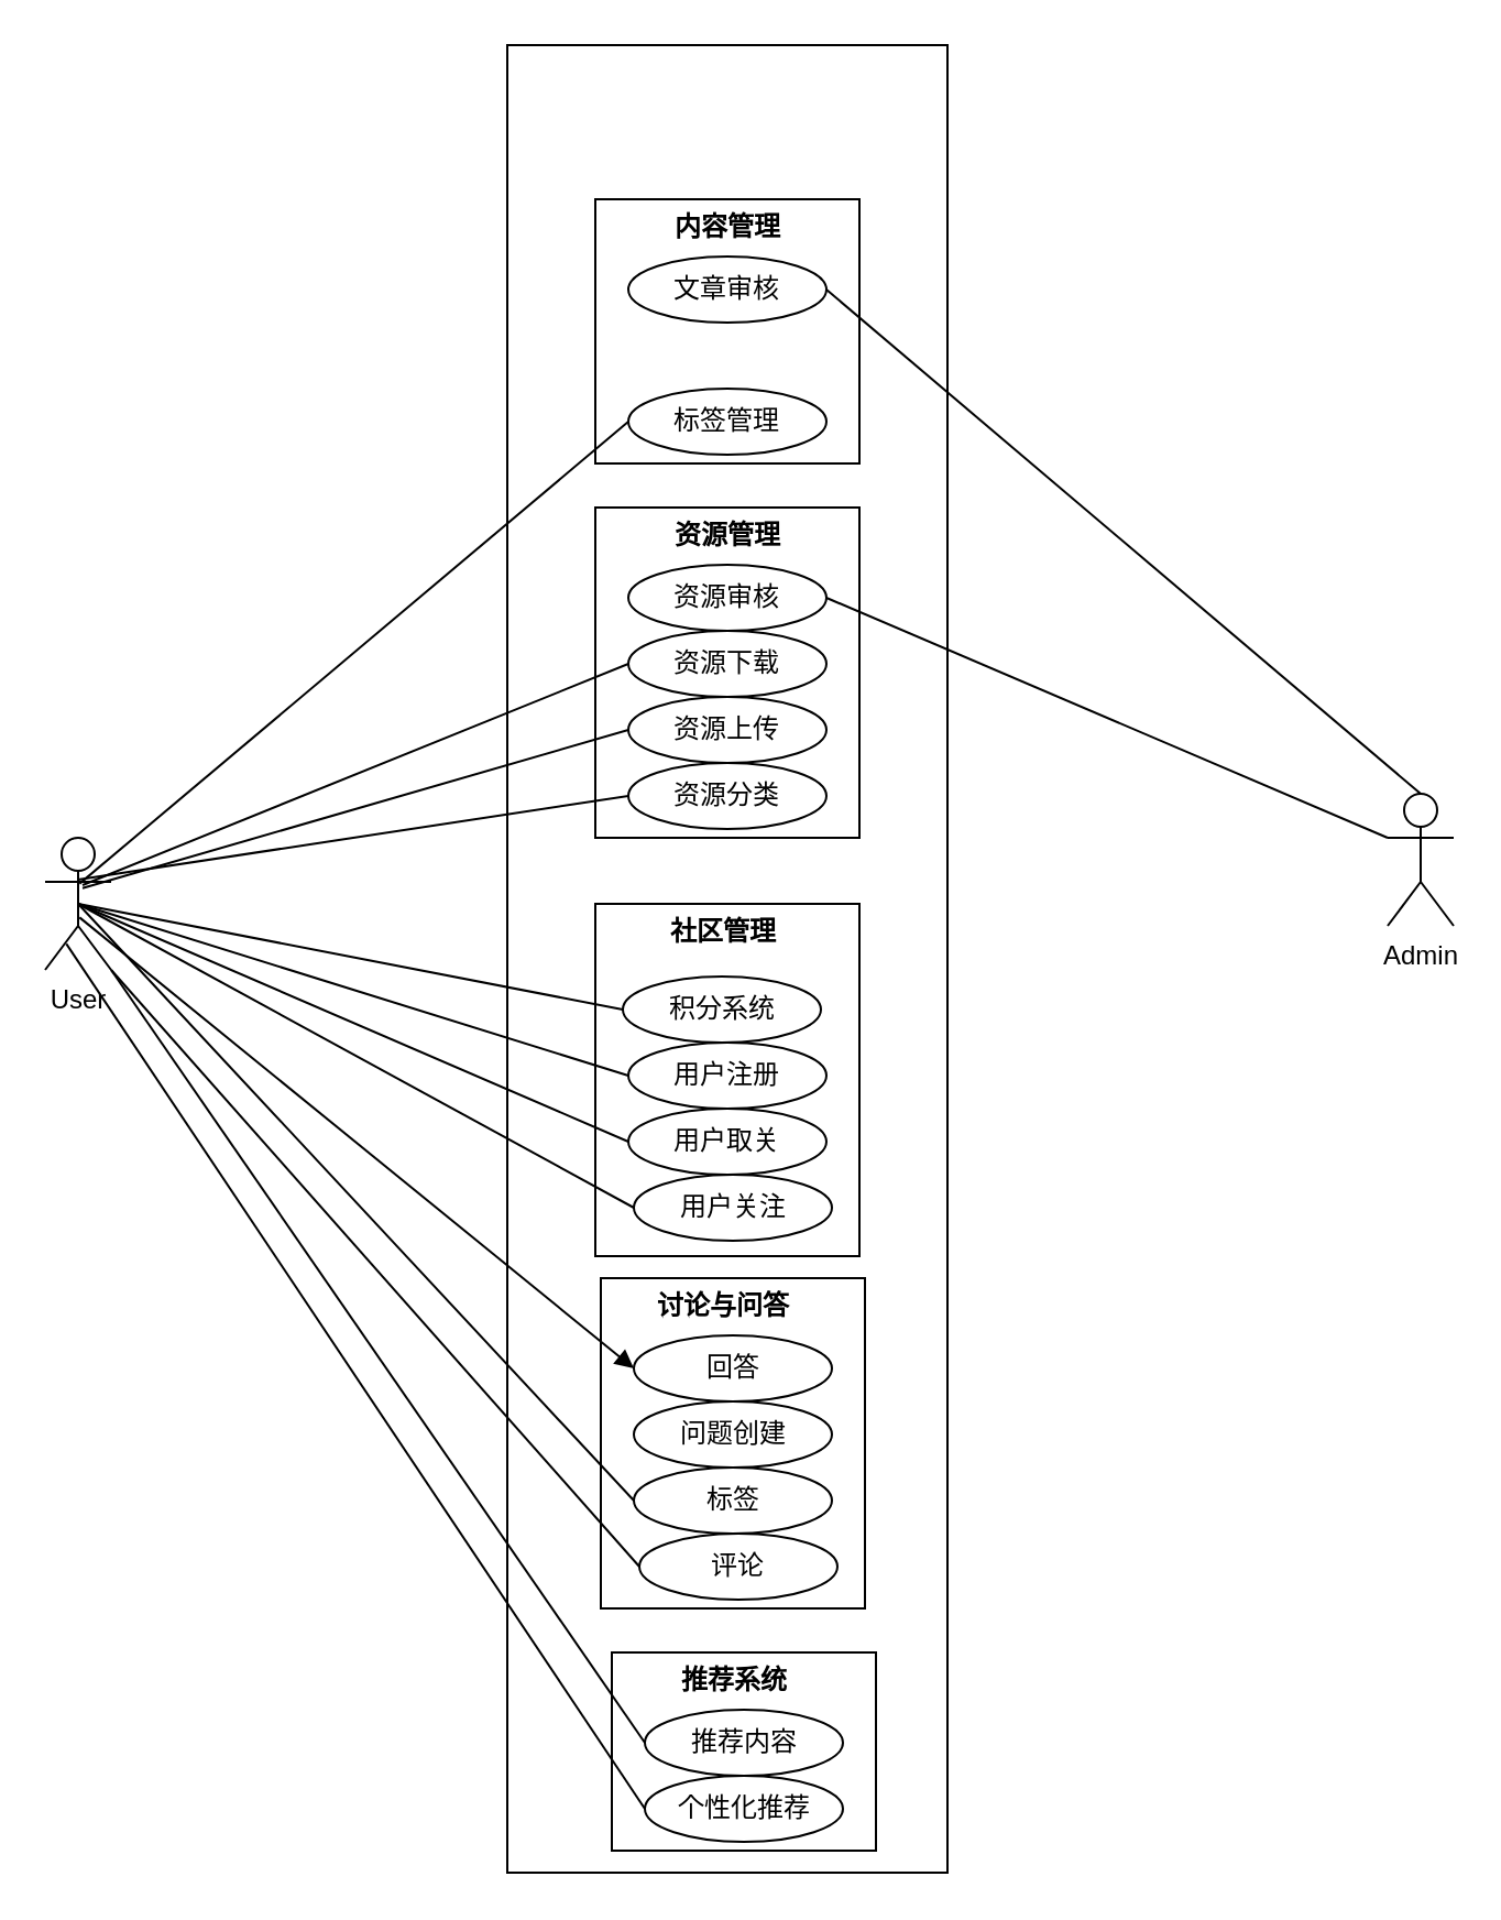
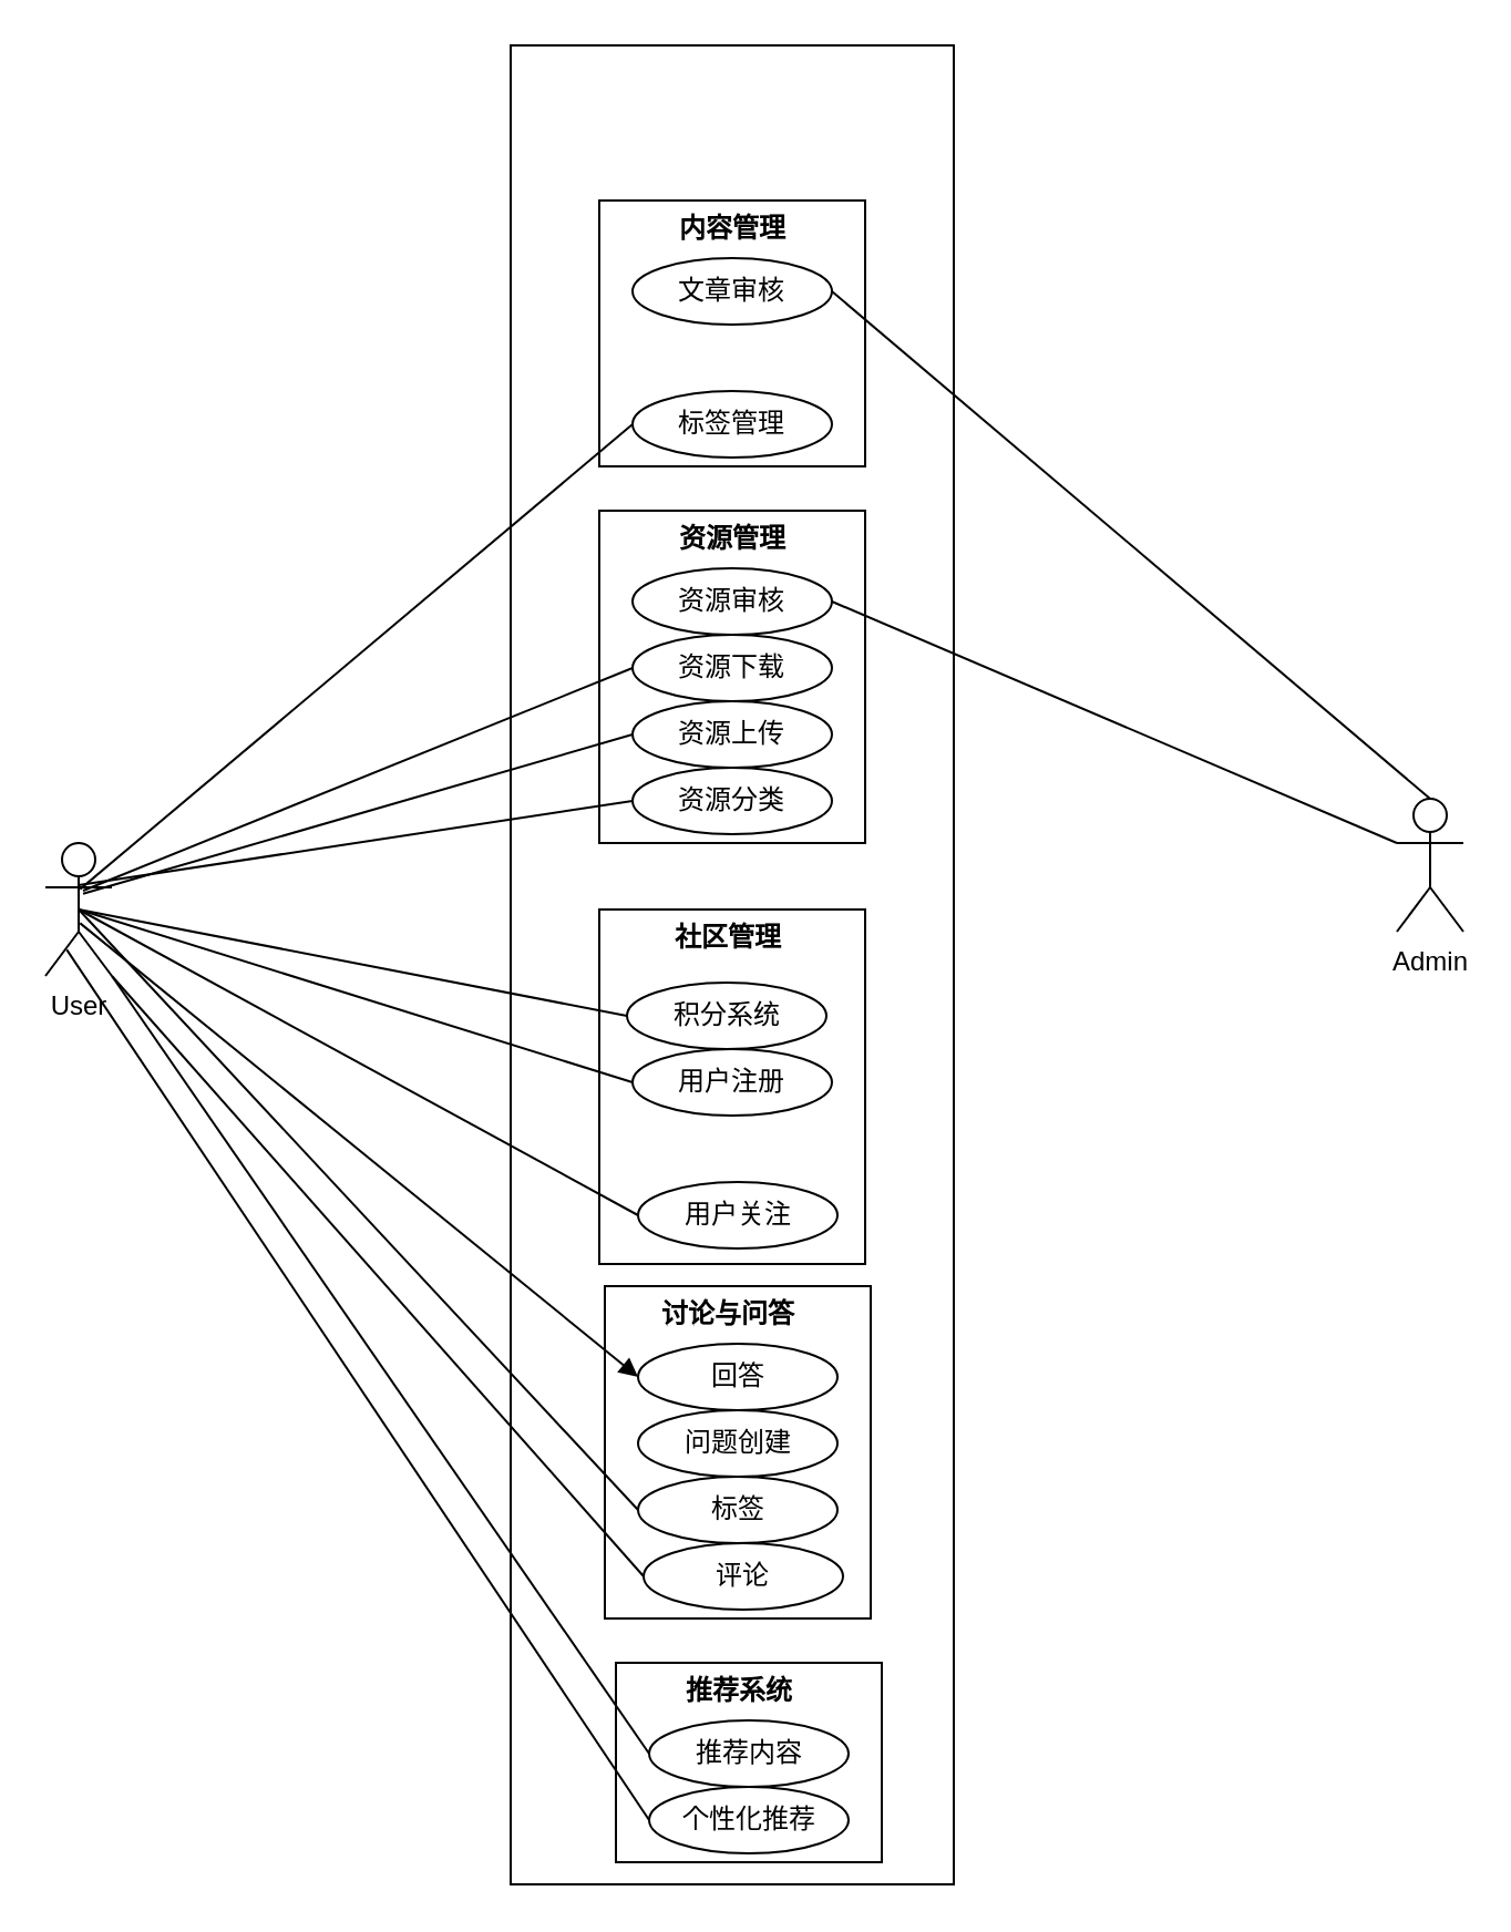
  <mxCell id="0" />
  <mxCell id="1" parent="0" />
  <mxCell id="2" value="User&lt;div&gt;&lt;br&gt;&lt;/div&gt;" style="shape=umlActor;verticalLabelPosition=bottom;verticalAlign=top;html=1;" parent="1" vertex="1"><mxGeometry x="20" y="380" width="30" height="60" as="geometry" /></mxCell>
  <mxCell id="3" value="&lt;div&gt;Admin&lt;/div&gt;" style="shape=umlActor;verticalLabelPosition=bottom;verticalAlign=top;html=1;" parent="1" vertex="1"><mxGeometry x="630" y="360" width="30" height="60" as="geometry" /></mxCell>
  <mxCell id="4" value="" style="rounded=0;whiteSpace=wrap;html=1;" vertex="1" parent="1"><mxGeometry x="230" y="20" width="200" height="830" as="geometry" /></mxCell>
  <mxCell id="5" value="" style="rounded=0;whiteSpace=wrap;html=1;" vertex="1" parent="1"><mxGeometry x="270" y="90" width="120" height="120" as="geometry" /></mxCell>
  <mxCell id="6" value="" style="rounded=0;whiteSpace=wrap;html=1;" vertex="1" parent="1"><mxGeometry x="270" y="230" width="120" height="150" as="geometry" /></mxCell>
  <mxCell id="7" value="" style="rounded=0;whiteSpace=wrap;html=1;" vertex="1" parent="1"><mxGeometry x="270" y="410" width="120" height="160" as="geometry" /></mxCell>
  <mxCell id="8" value="" style="rounded=0;whiteSpace=wrap;html=1;" vertex="1" parent="1"><mxGeometry x="272.5" y="580" width="120" height="150" as="geometry" /></mxCell>
  <mxCell id="9" value="" style="rounded=0;whiteSpace=wrap;html=1;" vertex="1" parent="1"><mxGeometry x="277.5" y="750" width="120" height="90" as="geometry" /></mxCell>
  <mxCell id="10" value="内容管理" style="text;align=center;fontStyle=1;verticalAlign=middle;spacingLeft=3;spacingRight=3;strokeColor=none;rotatable=0;points=[[0,0.5],[1,0.5]];portConstraint=eastwest;html=1;" vertex="1" parent="1"><mxGeometry x="290" y="90" width="80" height="26" as="geometry" /></mxCell>
  <mxCell id="11" value="资源管理" style="text;align=center;fontStyle=1;verticalAlign=middle;spacingLeft=3;spacingRight=3;strokeColor=none;rotatable=0;points=[[0,0.5],[1,0.5]];portConstraint=eastwest;html=1;" vertex="1" parent="1"><mxGeometry x="290" y="230" width="80" height="26" as="geometry" /></mxCell>
  <mxCell id="12" value="社区管理" style="text;align=center;fontStyle=1;verticalAlign=middle;spacingLeft=3;spacingRight=3;strokeColor=none;rotatable=0;points=[[0,0.5],[1,0.5]];portConstraint=eastwest;html=1;" vertex="1" parent="1"><mxGeometry x="287.5" y="410" width="80" height="26" as="geometry" /></mxCell>
  <mxCell id="13" value="讨论与问答" style="text;align=center;fontStyle=1;verticalAlign=middle;spacingLeft=3;spacingRight=3;strokeColor=none;rotatable=0;points=[[0,0.5],[1,0.5]];portConstraint=eastwest;html=1;" vertex="1" parent="1"><mxGeometry x="287.5" y="580" width="80" height="26" as="geometry" /></mxCell>
  <mxCell id="14" value="推荐系统" style="text;align=center;fontStyle=1;verticalAlign=middle;spacingLeft=3;spacingRight=3;strokeColor=none;rotatable=0;points=[[0,0.5],[1,0.5]];portConstraint=eastwest;html=1;" vertex="1" parent="1"><mxGeometry x="292.5" y="750" width="80" height="26" as="geometry" /></mxCell>
  <mxCell id="15" value="文章审核" style="ellipse;whiteSpace=wrap;html=1;" vertex="1" parent="1"><mxGeometry x="285" y="116" width="90" height="30" as="geometry" /></mxCell>
  <mxCell id="16" value="标签管理" style="ellipse;whiteSpace=wrap;html=1;" vertex="1" parent="1"><mxGeometry x="285" y="176" width="90" height="30" as="geometry" /></mxCell>
  <mxCell id="17" value="资源审核" style="ellipse;whiteSpace=wrap;html=1;" vertex="1" parent="1"><mxGeometry x="285" y="256" width="90" height="30" as="geometry" /></mxCell>
  <mxCell id="18" value="资源下载" style="ellipse;whiteSpace=wrap;html=1;" vertex="1" parent="1"><mxGeometry x="285" y="286" width="90" height="30" as="geometry" /></mxCell>
  <mxCell id="19" value="资源上传" style="ellipse;whiteSpace=wrap;html=1;" vertex="1" parent="1"><mxGeometry x="285" y="316" width="90" height="30" as="geometry" /></mxCell>
  <mxCell id="20" value="资源分类" style="ellipse;whiteSpace=wrap;html=1;" vertex="1" parent="1"><mxGeometry x="285" y="346" width="90" height="30" as="geometry" /></mxCell>
  <mxCell id="21" value="推荐内容" style="ellipse;whiteSpace=wrap;html=1;" vertex="1" parent="1"><mxGeometry x="292.5" y="776" width="90" height="30" as="geometry" /></mxCell>
  <mxCell id="22" value="个性化推荐" style="ellipse;whiteSpace=wrap;html=1;" vertex="1" parent="1"><mxGeometry x="292.5" y="806" width="90" height="30" as="geometry" /></mxCell>
  <mxCell id="23" style="edgeStyle=orthogonalEdgeStyle;rounded=0;orthogonalLoop=1;jettySize=auto;html=1;exitX=0.5;exitY=1;exitDx=0;exitDy=0;" edge="1" parent="1" source="4" target="4"><mxGeometry relative="1" as="geometry" /></mxCell>
  <mxCell id="24" value="积分系统" style="ellipse;whiteSpace=wrap;html=1;" vertex="1" parent="1"><mxGeometry x="282.5" y="443" width="90" height="30" as="geometry" /></mxCell>
  <mxCell id="25" value="用户注册" style="ellipse;whiteSpace=wrap;html=1;" vertex="1" parent="1"><mxGeometry x="285" y="473" width="90" height="30" as="geometry" /></mxCell>
- <mxCell id="26" value="用户取关" style="ellipse;whiteSpace=wrap;html=1;" vertex="1" parent="1"><mxGeometry x="285" y="503" width="90" height="30" as="geometry" /></mxCell>
  <mxCell id="27" value="用户关注" style="ellipse;whiteSpace=wrap;html=1;" vertex="1" parent="1"><mxGeometry x="287.5" y="533" width="90" height="30" as="geometry" /></mxCell>
  <mxCell id="28" value="回答" style="ellipse;whiteSpace=wrap;html=1;" vertex="1" parent="1"><mxGeometry x="287.5" y="606" width="90" height="30" as="geometry" /></mxCell>
  <mxCell id="29" value="问题创建" style="ellipse;whiteSpace=wrap;html=1;" vertex="1" parent="1"><mxGeometry x="287.5" y="636" width="90" height="30" as="geometry" /></mxCell>
  <mxCell id="30" value="标签" style="ellipse;whiteSpace=wrap;html=1;" vertex="1" parent="1"><mxGeometry x="287.5" y="666" width="90" height="30" as="geometry" /></mxCell>
  <mxCell id="31" value="评论" style="ellipse;whiteSpace=wrap;html=1;" vertex="1" parent="1"><mxGeometry x="290" y="696" width="90" height="30" as="geometry" /></mxCell>
  <mxCell id="32" value="" style="endArrow=none;html=1;rounded=0;exitX=0.522;exitY=0.347;exitDx=0;exitDy=0;exitPerimeter=0;entryX=0;entryY=0.5;entryDx=0;entryDy=0;" edge="1" parent="1" source="2" target="16"><mxGeometry width="50" height="50" relative="1" as="geometry"><mxPoint x="330" y="340" as="sourcePoint" /><mxPoint x="380" y="290" as="targetPoint" /></mxGeometry></mxCell>
  <mxCell id="33" value="" style="endArrow=none;html=1;rounded=0;exitX=0.567;exitY=0.358;exitDx=0;exitDy=0;exitPerimeter=0;entryX=0;entryY=0.5;entryDx=0;entryDy=0;" edge="1" parent="1" source="2" target="18"><mxGeometry width="50" height="50" relative="1" as="geometry"><mxPoint x="46" y="411" as="sourcePoint" /><mxPoint x="295" y="201" as="targetPoint" /></mxGeometry></mxCell>
  <mxCell id="34" value="" style="endArrow=none;html=1;rounded=0;exitX=0.567;exitY=0.381;exitDx=0;exitDy=0;exitPerimeter=0;entryX=0;entryY=0.5;entryDx=0;entryDy=0;" edge="1" parent="1" source="2" target="19"><mxGeometry width="50" height="50" relative="1" as="geometry"><mxPoint x="56" y="421" as="sourcePoint" /><mxPoint x="305" y="211" as="targetPoint" /></mxGeometry></mxCell>
  <mxCell id="35" value="" style="endArrow=none;html=1;rounded=0;exitX=0.5;exitY=0.5;exitDx=0;exitDy=0;exitPerimeter=0;entryX=0;entryY=0.5;entryDx=0;entryDy=0;" edge="1" parent="1" target="20"><mxGeometry width="50" height="50" relative="1" as="geometry"><mxPoint x="35" y="399" as="sourcePoint" /><mxPoint x="285" y="350" as="targetPoint" /></mxGeometry></mxCell>
  <mxCell id="36" value="" style="endArrow=none;html=1;rounded=0;entryX=0;entryY=0.5;entryDx=0;entryDy=0;exitX=0.5;exitY=0.5;exitDx=0;exitDy=0;exitPerimeter=0;" edge="1" parent="1" source="2" target="24"><mxGeometry width="50" height="50" relative="1" as="geometry"><mxPoint x="40" y="400" as="sourcePoint" /><mxPoint x="90" y="350" as="targetPoint" /></mxGeometry></mxCell>
  <mxCell id="37" value="" style="endArrow=none;html=1;rounded=0;exitX=0.5;exitY=0.5;exitDx=0;exitDy=0;exitPerimeter=0;entryX=0;entryY=0.5;entryDx=0;entryDy=0;" edge="1" parent="1" source="2" target="25"><mxGeometry width="50" height="50" relative="1" as="geometry"><mxPoint x="76" y="441" as="sourcePoint" /><mxPoint x="325" y="231" as="targetPoint" /></mxGeometry></mxCell>
- <mxCell id="38" value="" style="endArrow=none;html=1;rounded=0;entryX=0;entryY=0.5;entryDx=0;entryDy=0;exitX=0.5;exitY=0.5;exitDx=0;exitDy=0;exitPerimeter=0;" edge="1" parent="1" source="2" target="26"><mxGeometry width="50" height="50" relative="1" as="geometry"><mxPoint x="40" y="410" as="sourcePoint" /><mxPoint x="335" y="241" as="targetPoint" /></mxGeometry></mxCell>
  <mxCell id="39" value="" style="endArrow=none;html=1;rounded=0;exitX=0.5;exitY=0.5;exitDx=0;exitDy=0;exitPerimeter=0;entryX=0;entryY=0.5;entryDx=0;entryDy=0;" edge="1" parent="1" source="2" target="27"><mxGeometry width="50" height="50" relative="1" as="geometry"><mxPoint x="96" y="461" as="sourcePoint" /><mxPoint x="345" y="251" as="targetPoint" /></mxGeometry></mxCell>
  <mxCell id="40" value="" style="endArrow=block;html=1;rounded=0;exitX=0.522;exitY=0.603;exitDx=0;exitDy=0;exitPerimeter=0;entryX=0;entryY=0.5;entryDx=0;entryDy=0;" edge="1" parent="1" source="2" target="28"><mxGeometry width="50" height="50" relative="1" as="geometry"><mxPoint x="106" y="471" as="sourcePoint" /><mxPoint x="355" y="261" as="targetPoint" /></mxGeometry></mxCell>
  <mxCell id="41" value="" style="endArrow=none;html=1;rounded=0;exitX=0.5;exitY=0.5;exitDx=0;exitDy=0;exitPerimeter=0;entryX=0;entryY=0.5;entryDx=0;entryDy=0;" edge="1" parent="1" source="2" target="30"><mxGeometry width="50" height="50" relative="1" as="geometry"><mxPoint x="45" y="420" as="sourcePoint" /><mxPoint x="298" y="661" as="targetPoint" /></mxGeometry></mxCell>
  <mxCell id="42" value="" style="endArrow=none;html=1;rounded=0;exitX=1;exitY=1;exitDx=0;exitDy=0;exitPerimeter=0;entryX=0;entryY=0.5;entryDx=0;entryDy=0;" edge="1" parent="1" source="2" target="31"><mxGeometry width="50" height="50" relative="1" as="geometry"><mxPoint x="55" y="430" as="sourcePoint" /><mxPoint x="308" y="671" as="targetPoint" /></mxGeometry></mxCell>
  <mxCell id="43" value="" style="endArrow=none;html=1;rounded=0;exitX=1;exitY=1;exitDx=0;exitDy=0;exitPerimeter=0;entryX=0;entryY=0.5;entryDx=0;entryDy=0;" edge="1" parent="1" source="2" target="21"><mxGeometry width="50" height="50" relative="1" as="geometry"><mxPoint x="65" y="440" as="sourcePoint" /><mxPoint x="318" y="681" as="targetPoint" /></mxGeometry></mxCell>
  <mxCell id="44" value="" style="endArrow=none;html=1;rounded=0;exitX=0.322;exitY=0.803;exitDx=0;exitDy=0;exitPerimeter=0;entryX=0;entryY=0.5;entryDx=0;entryDy=0;" edge="1" parent="1" source="2" target="22"><mxGeometry width="50" height="50" relative="1" as="geometry"><mxPoint x="75" y="450" as="sourcePoint" /><mxPoint x="328" y="691" as="targetPoint" /></mxGeometry></mxCell>
  <mxCell id="45" value="" style="endArrow=none;html=1;rounded=0;exitX=1;exitY=0.5;exitDx=0;exitDy=0;entryX=0.5;entryY=0;entryDx=0;entryDy=0;entryPerimeter=0;" edge="1" parent="1" source="15" target="3"><mxGeometry width="50" height="50" relative="1" as="geometry"><mxPoint x="407" y="390" as="sourcePoint" /><mxPoint x="660" y="631" as="targetPoint" /></mxGeometry></mxCell>
  <mxCell id="46" value="" style="endArrow=none;html=1;rounded=0;exitX=1;exitY=0.5;exitDx=0;exitDy=0;entryX=0;entryY=0.333;entryDx=0;entryDy=0;entryPerimeter=0;" edge="1" parent="1" source="17" target="3"><mxGeometry width="50" height="50" relative="1" as="geometry"><mxPoint x="385" y="141" as="sourcePoint" /><mxPoint x="655" y="370" as="targetPoint" /></mxGeometry></mxCell>
